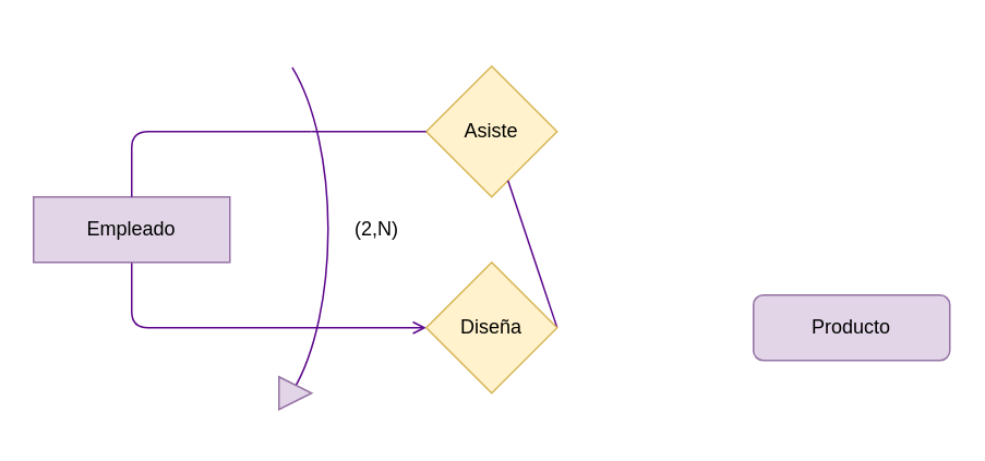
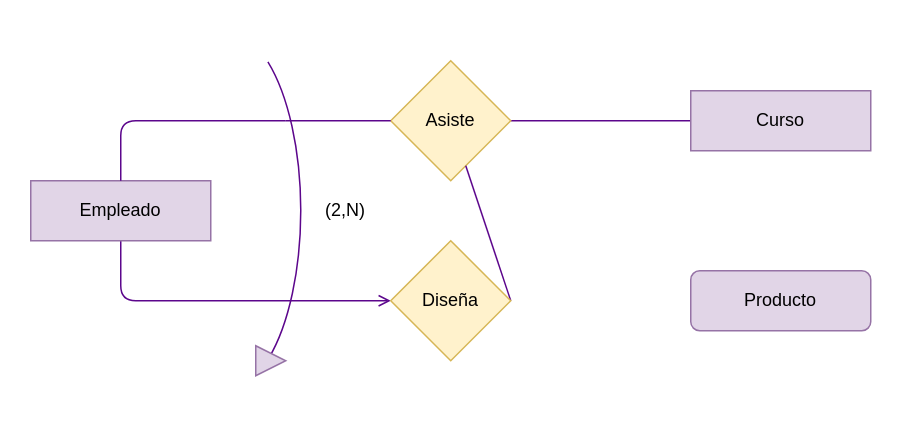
  <mxCell id="0" />
  <mxCell id="1" parent="0" />
+ <mxCell id="2" style="edgeStyle=none;html=1;exitX=0;exitY=0.5;exitDx=0;exitDy=0;entryX=1;entryY=0.5;entryDx=0;entryDy=0;endArrow=none;endFill=0;strokeColor=#5C068C;" parent="1" source="7" target="6" edge="1"><mxGeometry relative="1" as="geometry"><mxPoint x="460" y="80" as="sourcePoint" /></mxGeometry></mxCell>
  <mxCell id="3" style="edgeStyle=none;html=1;exitX=0.5;exitY=1;exitDx=0;exitDy=0;entryX=0;entryY=0.5;entryDx=0;entryDy=0;fontColor=#5C068C;endArrow=open;endFill=0;strokeColor=#5C068C;" parent="1" source="4" target="10" edge="1"><mxGeometry relative="1" as="geometry"><Array as="points"><mxPoint x="80" y="200" /></Array></mxGeometry></mxCell>
  <mxCell id="4" value="Empleado" style="rounded=0;whiteSpace=wrap;html=1;fillColor=#e1d5e7;strokeColor=#9673a6;" parent="1" vertex="1"><mxGeometry y="120" width="120" height="40" as="geometry" x="20" /></mxCell>
  <mxCell id="5" style="edgeStyle=none;html=1;entryX=0.5;entryY=0;entryDx=0;entryDy=0;endArrow=none;endFill=0;strokeColor=#5C068C;startArrow=none;" parent="1" target="4" edge="1"><mxGeometry relative="1" as="geometry"><mxPoint x="190" y="80" as="sourcePoint" /><Array as="points"><mxPoint x="80" y="80" /></Array></mxGeometry></mxCell>
  <mxCell id="6" value="Asiste" style="rhombus;whiteSpace=wrap;html=1;fillColor=#fff2cc;strokeColor=#d6b656;" parent="1" vertex="1"><mxGeometry x="260" y="40" width="80" height="80" as="geometry" /></mxCell>
+ <mxCell id="7" value="Curso" style="rounded=0;whiteSpace=wrap;html=1;fillColor=#e1d5e7;strokeColor=#9673a6;" parent="1" vertex="1"><mxGeometry x="460" y="60" width="120" height="40" as="geometry" /></mxCell>
  <mxCell id="8" value="Producto" style="whiteSpace=wrap;html=1;fillColor=#e1d5e7;strokeColor=#9673a6;rounded=1;" parent="1" vertex="1"><mxGeometry x="460" y="180" width="120" height="40" as="geometry" /></mxCell>
  <mxCell id="9" style="edgeStyle=none;html=1;exitX=1;exitY=0.5;exitDx=0;exitDy=0;endArrow=none;endFill=0;fontColor=#5C068C;strokeColor=#5C068C;" parent="1" source="10" target="6" edge="1"><mxGeometry relative="1" as="geometry" /></mxCell>
  <mxCell id="10" value="Diseña" style="rhombus;whiteSpace=wrap;html=1;fillColor=#fff2cc;strokeColor=#d6b656;" parent="1" vertex="1"><mxGeometry x="260" y="160" width="80" height="80" as="geometry" /></mxCell>
  <mxCell id="11" value="" style="edgeStyle=none;html=1;exitX=0;exitY=0.5;exitDx=0;exitDy=0;endArrow=none;endFill=0;strokeColor=#5C068C;" parent="1" source="6" edge="1"><mxGeometry relative="1" as="geometry"><mxPoint x="260" y="80" as="sourcePoint" /><mxPoint x="190" y="80" as="targetPoint" /><Array as="points" /></mxGeometry></mxCell>
  <mxCell id="12" value="" style="verticalLabelPosition=bottom;verticalAlign=top;html=1;shape=mxgraph.basic.arc;startAngle=0.595;endAngle=0.903;fontColor=#5C068C;rotation=-180;strokeColor=#5C068C;" parent="1" vertex="1"><mxGeometry x="100" y="20" width="100" height="240" as="geometry" /></mxCell>
  <mxCell id="13" value="" style="triangle;whiteSpace=wrap;html=1;fillColor=#e1d5e7;strokeColor=#9673a6;" parent="1" vertex="1"><mxGeometry x="170" y="230" width="20" height="20" as="geometry" /></mxCell>
  <mxCell id="14" value="(2,N)" style="text;html=1;strokeColor=none;fillColor=none;align=center;verticalAlign=middle;whiteSpace=wrap;rounded=0;" vertex="1" parent="1"><mxGeometry x="200" y="125" width="60" height="30" as="geometry" /></mxCell>
